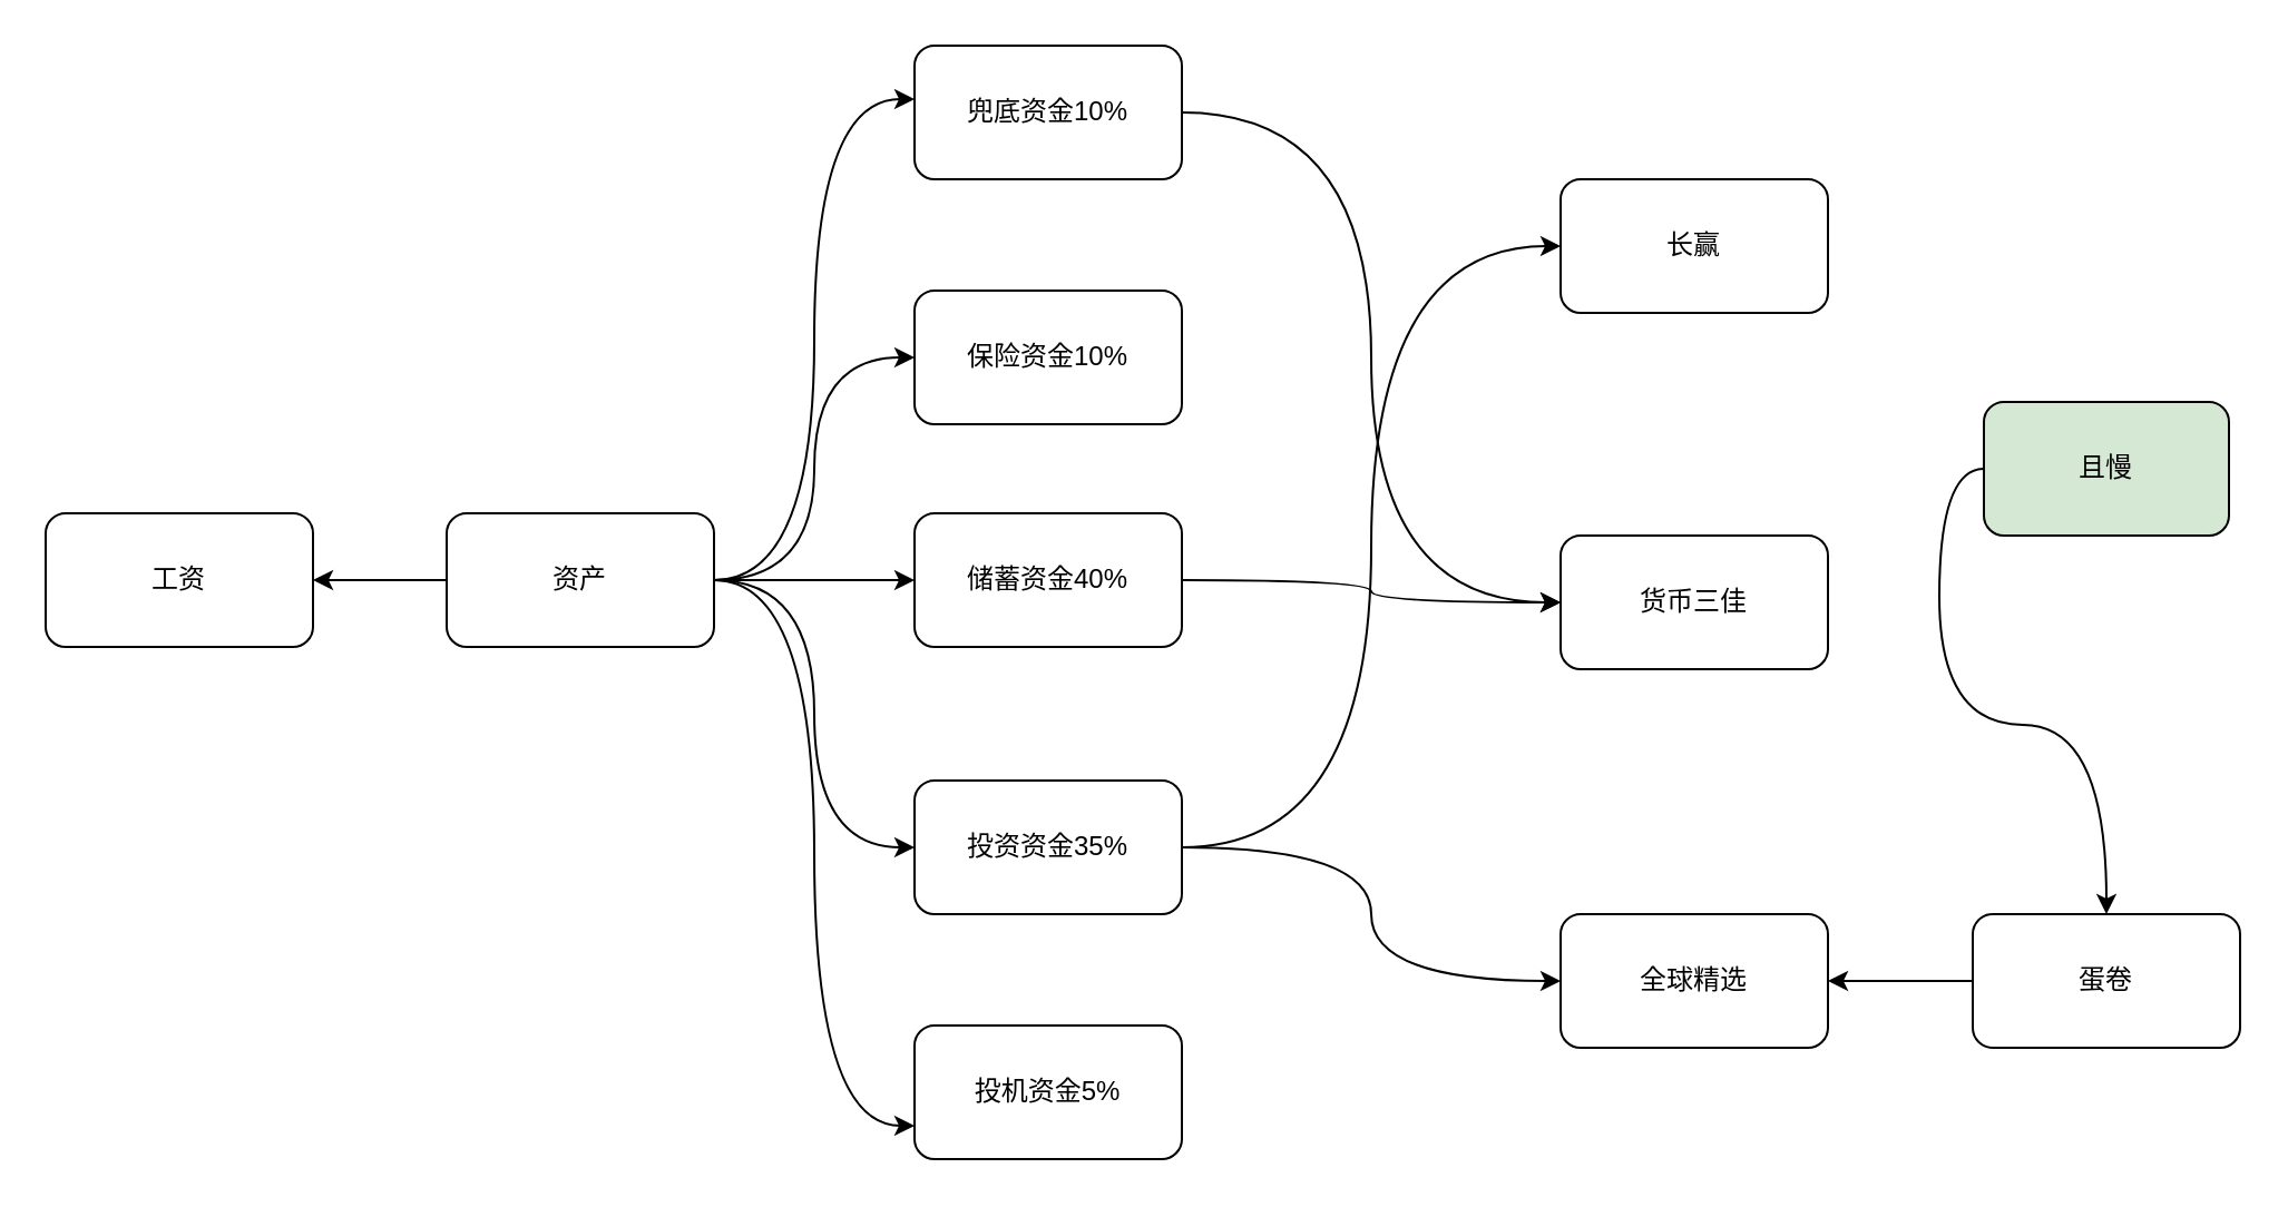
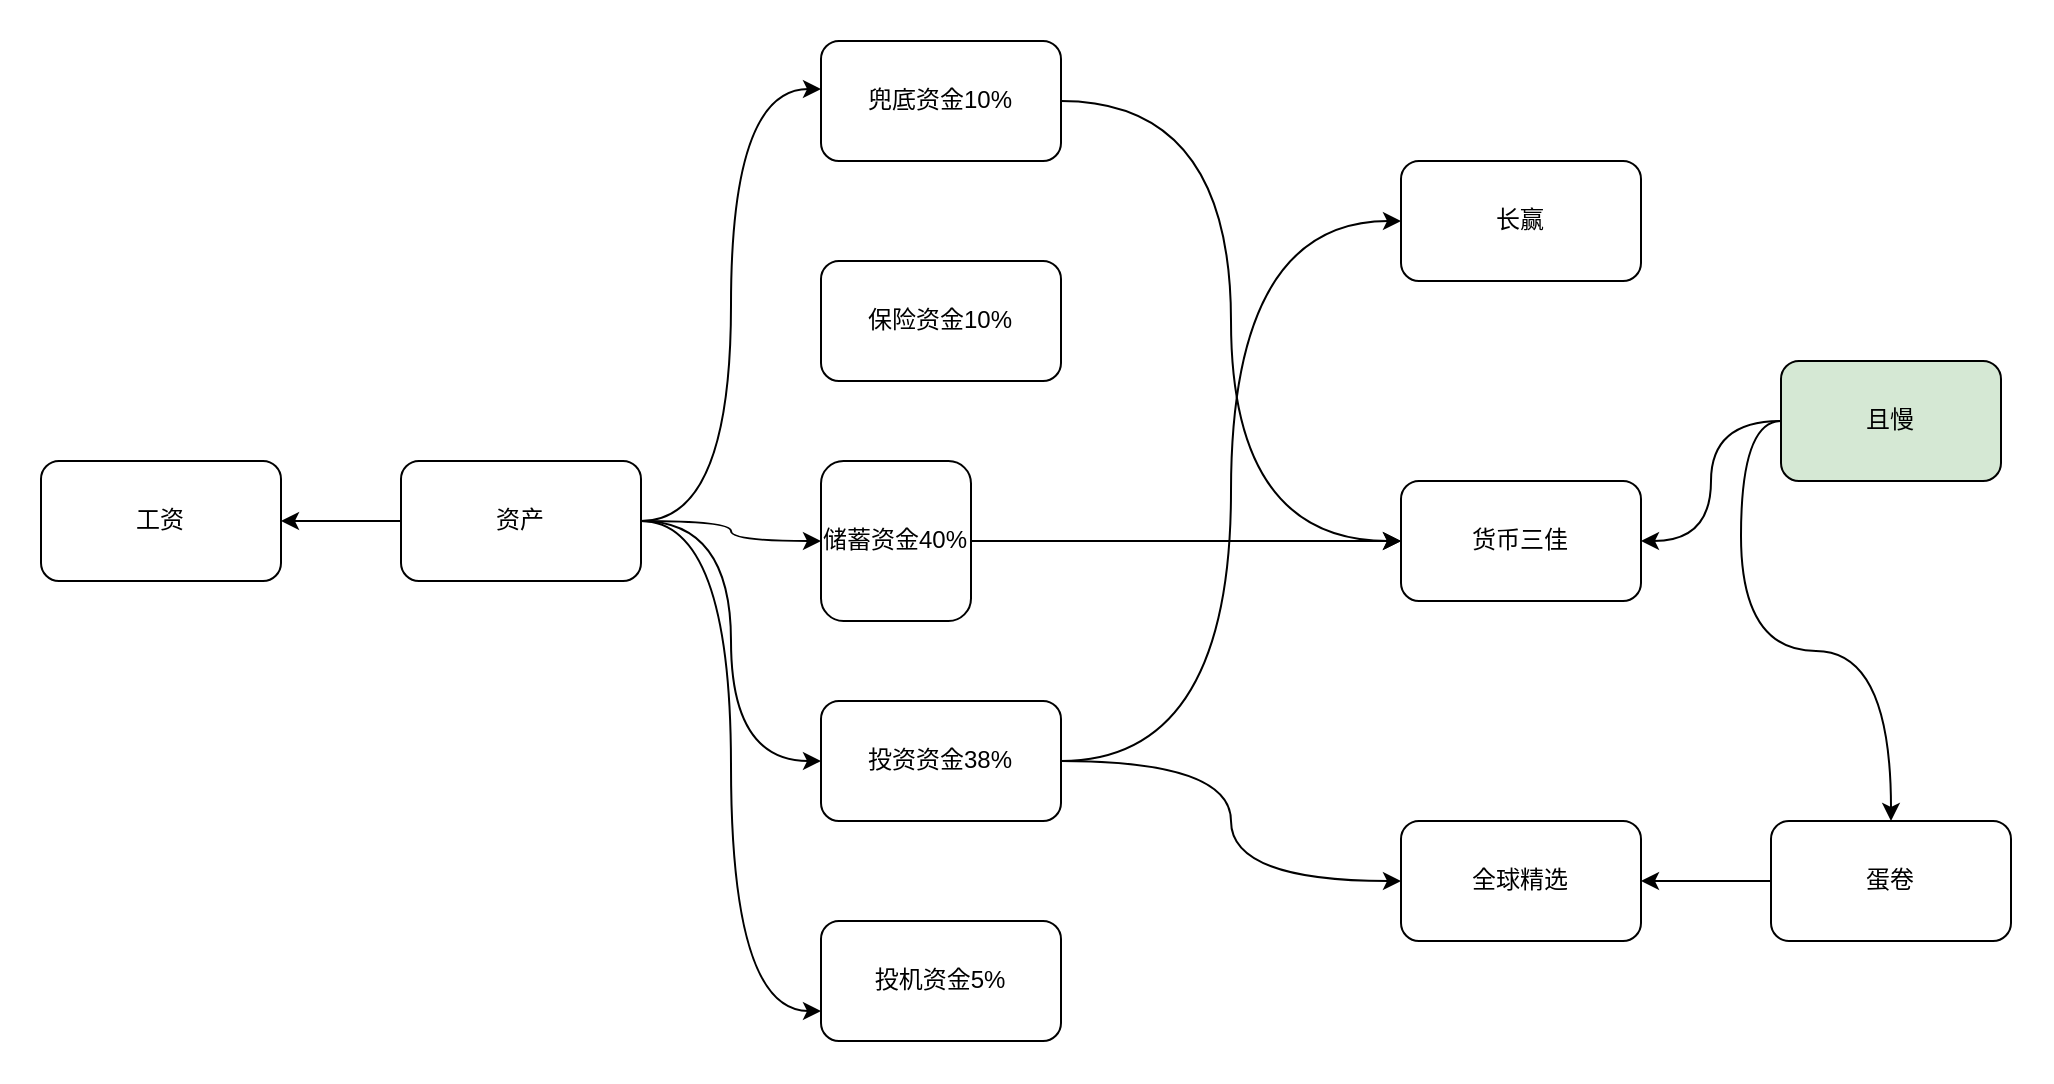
  <mxCell id="0" />
  <mxCell id="1" parent="0" />
  <mxCell id="2" style="edgeStyle=orthogonalEdgeStyle;curved=1;rounded=0;orthogonalLoop=1;jettySize=auto;html=1;exitX=0;exitY=0.5;exitDx=0;exitDy=0;entryX=1;entryY=0.5;entryDx=0;entryDy=0;" edge="1" parent="1" source="8" target="9"><mxGeometry relative="1" as="geometry" /></mxCell>
  <mxCell id="3" style="edgeStyle=orthogonalEdgeStyle;curved=1;rounded=0;orthogonalLoop=1;jettySize=auto;html=1;exitX=1;exitY=0.5;exitDx=0;exitDy=0;entryX=0;entryY=0.4;entryDx=0;entryDy=0;entryPerimeter=0;" edge="1" parent="1" source="8" target="11"><mxGeometry relative="1" as="geometry" /></mxCell>
- <mxCell id="4" style="edgeStyle=orthogonalEdgeStyle;curved=1;rounded=0;orthogonalLoop=1;jettySize=auto;html=1;exitX=1;exitY=0.5;exitDx=0;exitDy=0;entryX=0;entryY=0.5;entryDx=0;entryDy=0;" edge="1" parent="1" source="8" target="12"><mxGeometry relative="1" as="geometry" /></mxCell>
  <mxCell id="5" style="edgeStyle=orthogonalEdgeStyle;curved=1;rounded=0;orthogonalLoop=1;jettySize=auto;html=1;exitX=1;exitY=0.5;exitDx=0;exitDy=0;entryX=0;entryY=0.5;entryDx=0;entryDy=0;" edge="1" parent="1" source="8" target="14"><mxGeometry relative="1" as="geometry" /></mxCell>
  <mxCell id="6" style="edgeStyle=orthogonalEdgeStyle;curved=1;rounded=0;orthogonalLoop=1;jettySize=auto;html=1;exitX=1;exitY=0.5;exitDx=0;exitDy=0;entryX=0;entryY=0.5;entryDx=0;entryDy=0;" edge="1" parent="1" source="8" target="17"><mxGeometry relative="1" as="geometry" /></mxCell>
  <mxCell id="7" style="edgeStyle=orthogonalEdgeStyle;curved=1;rounded=0;orthogonalLoop=1;jettySize=auto;html=1;exitX=1;exitY=0.5;exitDx=0;exitDy=0;entryX=0;entryY=0.75;entryDx=0;entryDy=0;" edge="1" parent="1" source="8" target="18"><mxGeometry relative="1" as="geometry" /></mxCell>
  <mxCell id="8" value="资产" style="rounded=1;whiteSpace=wrap;html=1;" vertex="1" parent="1"><mxGeometry x="200" y="230" width="120" height="60" as="geometry" /></mxCell>
  <mxCell id="9" value="工资" style="rounded=1;whiteSpace=wrap;html=1;" vertex="1" parent="1"><mxGeometry x="20" y="230" width="120" height="60" as="geometry" /></mxCell>
  <mxCell id="10" style="edgeStyle=orthogonalEdgeStyle;curved=1;rounded=0;orthogonalLoop=1;jettySize=auto;html=1;exitX=1;exitY=0.5;exitDx=0;exitDy=0;entryX=0;entryY=0.5;entryDx=0;entryDy=0;" edge="1" parent="1" source="11" target="23"><mxGeometry relative="1" as="geometry" /></mxCell>
  <mxCell id="11" value="兜底资金10%" style="rounded=1;whiteSpace=wrap;html=1;" vertex="1" parent="1"><mxGeometry x="410" y="20" width="120" height="60" as="geometry" /></mxCell>
  <mxCell id="12" value="保险资金10%" style="rounded=1;whiteSpace=wrap;html=1;" vertex="1" parent="1"><mxGeometry x="410" y="130" width="120" height="60" as="geometry" /></mxCell>
  <mxCell id="13" style="edgeStyle=orthogonalEdgeStyle;curved=1;rounded=0;orthogonalLoop=1;jettySize=auto;html=1;exitX=1;exitY=0.5;exitDx=0;exitDy=0;entryX=0;entryY=0.5;entryDx=0;entryDy=0;" edge="1" parent="1" source="14" target="23"><mxGeometry relative="1" as="geometry" /></mxCell>
- <mxCell id="14" value="储蓄资金40%" style="rounded=1;whiteSpace=wrap;html=1;" vertex="1" parent="1"><mxGeometry x="410" y="230" width="120" height="60" as="geometry" /></mxCell>
+ <mxCell id="14" value="储蓄资金40%" style="rounded=1;whiteSpace=wrap;html=1;" vertex="1" parent="1"><mxGeometry x="410" y="230" width="75" height="80" as="geometry" /></mxCell>
  <mxCell id="15" style="edgeStyle=orthogonalEdgeStyle;curved=1;rounded=0;orthogonalLoop=1;jettySize=auto;html=1;exitX=1;exitY=0.5;exitDx=0;exitDy=0;entryX=0;entryY=0.5;entryDx=0;entryDy=0;" edge="1" parent="1" source="17" target="22"><mxGeometry relative="1" as="geometry" /></mxCell>
  <mxCell id="16" style="edgeStyle=orthogonalEdgeStyle;curved=1;rounded=0;orthogonalLoop=1;jettySize=auto;html=1;exitX=1;exitY=0.5;exitDx=0;exitDy=0;" edge="1" parent="1" source="17" target="26"><mxGeometry relative="1" as="geometry" /></mxCell>
- <mxCell id="17" value="投资资金35%" style="rounded=1;whiteSpace=wrap;html=1;" vertex="1" parent="1"><mxGeometry x="410" y="350" width="120" height="60" as="geometry" /></mxCell>
+ <mxCell id="17" value="投资资金38%" style="rounded=1;whiteSpace=wrap;html=1;" vertex="1" parent="1"><mxGeometry x="410" y="350" width="120" height="60" as="geometry" /></mxCell>
  <mxCell id="18" value="投机资金5%" style="rounded=1;whiteSpace=wrap;html=1;" vertex="1" parent="1"><mxGeometry x="410" y="460" width="120" height="60" as="geometry" /></mxCell>
  <mxCell id="19" style="edgeStyle=orthogonalEdgeStyle;curved=1;rounded=0;orthogonalLoop=1;jettySize=auto;html=1;exitX=0;exitY=0.5;exitDx=0;exitDy=0;" edge="1" parent="1" source="21" target="25"><mxGeometry relative="1" as="geometry" /></mxCell>
+ <mxCell id="20" style="edgeStyle=orthogonalEdgeStyle;curved=1;rounded=0;orthogonalLoop=1;jettySize=auto;html=1;exitX=0;exitY=0.5;exitDx=0;exitDy=0;entryX=1;entryY=0.5;entryDx=0;entryDy=0;" edge="1" parent="1" source="21" target="23"><mxGeometry relative="1" as="geometry" /></mxCell>
  <mxCell id="21" value="且慢" style="rounded=1;whiteSpace=wrap;html=1;fillColor=#d5e8d4;" vertex="1" parent="1"><mxGeometry x="890" y="180" width="110" height="60" as="geometry" /></mxCell>
  <mxCell id="22" value="长赢" style="rounded=1;whiteSpace=wrap;html=1;" vertex="1" parent="1"><mxGeometry x="700" y="80" width="120" height="60" as="geometry" /></mxCell>
  <mxCell id="23" value="货币三佳" style="rounded=1;whiteSpace=wrap;html=1;" vertex="1" parent="1"><mxGeometry x="700" y="240" width="120" height="60" as="geometry" /></mxCell>
  <mxCell id="24" style="edgeStyle=orthogonalEdgeStyle;curved=1;rounded=0;orthogonalLoop=1;jettySize=auto;html=1;exitX=0;exitY=0.5;exitDx=0;exitDy=0;entryX=1;entryY=0.5;entryDx=0;entryDy=0;" edge="1" parent="1" source="25" target="26"><mxGeometry relative="1" as="geometry" /></mxCell>
  <mxCell id="25" value="蛋卷" style="rounded=1;whiteSpace=wrap;html=1;" vertex="1" parent="1"><mxGeometry x="885" y="410" width="120" height="60" as="geometry" /></mxCell>
  <mxCell id="26" value="全球精选" style="rounded=1;whiteSpace=wrap;html=1;" vertex="1" parent="1"><mxGeometry x="700" y="410" width="120" height="60" as="geometry" /></mxCell>
